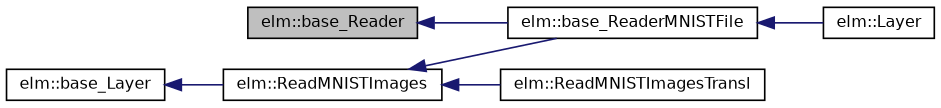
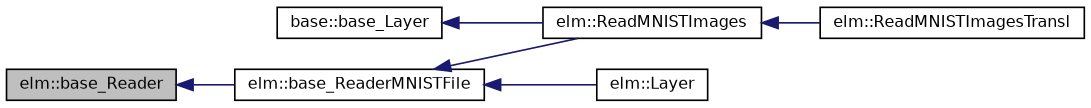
  digraph {
    rankdir=LR
    node [color=black fillcolor=white fontname=Helvetica fontsize=10 shape=record style=filled]
    edge [color=midnightblue dir=back fontname=Helvetica fontsize=10 labelfontname=Helvetica labelfontsize=10 style=solid]
    n1 [fillcolor=grey75 fontcolor=black height=0.2 label="elm::base_Reader" width=0.4]
    n2 [height=0.2 label="elm::base_ReaderMNISTFile" width=0.4]
    n3 [height=0.2 label="elm::ReadMNISTImages" width=0.4]
    n4 [height=0.2 label="elm::Layer" width=0.4]
-   n5 [height=0.2 label="elm::base_Layer" width=0.4]
+   n5 [height=0.2 label="base::base_Layer" width=0.4]
    n6 [height=0.2 label="elm::ReadMNISTImagesTransl" width=0.4]
    n1 -> n2
-   n3 -> n2
+   n2 -> n3
    n2 -> n4
    n3 -> n6
    n5 -> n3
  }
